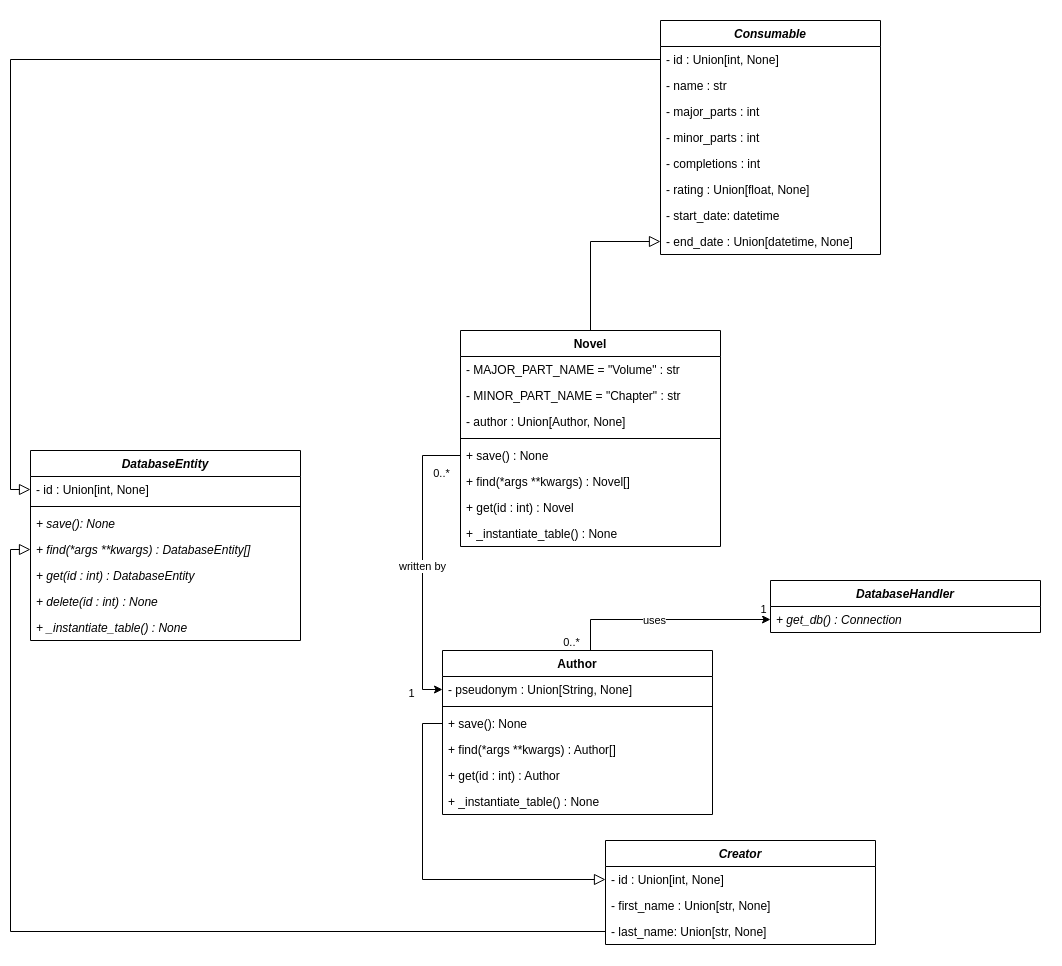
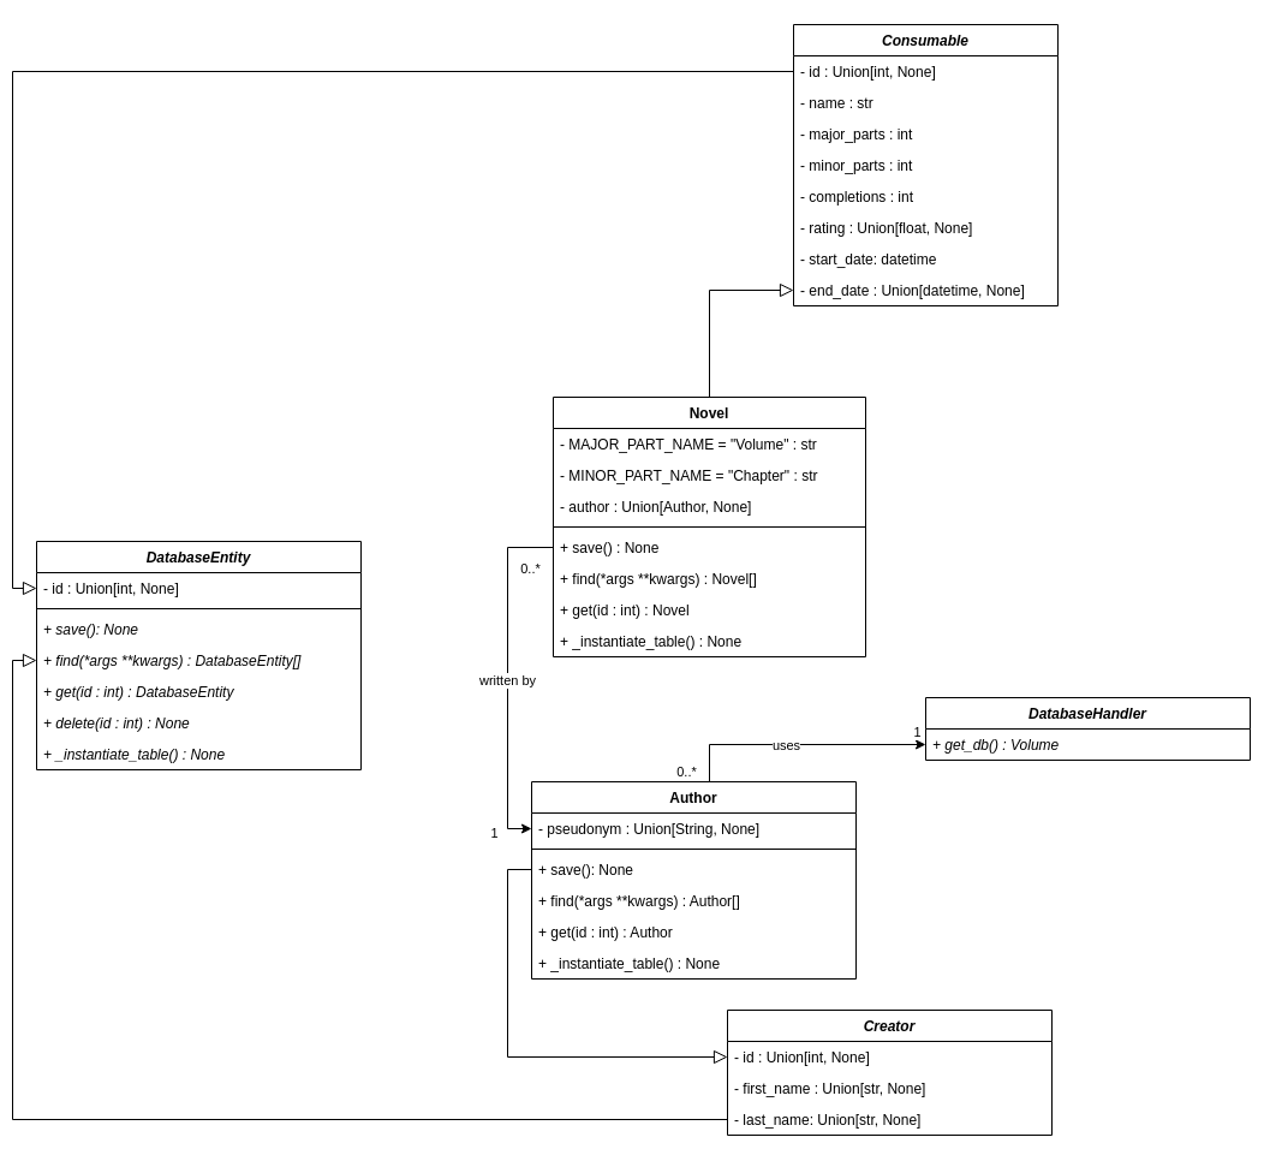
  <mxCell id="0" />
  <mxCell id="1" parent="0" />
  <mxCell id="2" value="Consumable" style="swimlane;fontStyle=3;align=center;verticalAlign=top;childLayout=stackLayout;horizontal=1;startSize=26;horizontalStack=0;resizeParent=1;resizeParentMax=0;resizeLast=0;collapsible=1;marginBottom=0;" parent="1" vertex="1"><mxGeometry x="650" y="20" width="220" height="234" as="geometry" /></mxCell>
  <mxCell id="3" value="- id : Union[int, None]" style="text;strokeColor=none;fillColor=none;align=left;verticalAlign=top;spacingLeft=4;spacingRight=4;overflow=hidden;rotatable=0;points=[[0,0.5],[1,0.5]];portConstraint=eastwest;" parent="2" vertex="1"><mxGeometry y="26" width="220" height="26" as="geometry" /></mxCell>
  <mxCell id="4" value="- name : str" style="text;strokeColor=none;fillColor=none;align=left;verticalAlign=top;spacingLeft=4;spacingRight=4;overflow=hidden;rotatable=0;points=[[0,0.5],[1,0.5]];portConstraint=eastwest;" parent="2" vertex="1"><mxGeometry y="52" width="220" height="26" as="geometry" /></mxCell>
  <mxCell id="5" value="- major_parts : int" style="text;strokeColor=none;fillColor=none;align=left;verticalAlign=top;spacingLeft=4;spacingRight=4;overflow=hidden;rotatable=0;points=[[0,0.5],[1,0.5]];portConstraint=eastwest;" parent="2" vertex="1"><mxGeometry y="78" width="220" height="26" as="geometry" /></mxCell>
  <mxCell id="6" value="- minor_parts : int" style="text;strokeColor=none;fillColor=none;align=left;verticalAlign=top;spacingLeft=4;spacingRight=4;overflow=hidden;rotatable=0;points=[[0,0.5],[1,0.5]];portConstraint=eastwest;" parent="2" vertex="1"><mxGeometry y="104" width="220" height="26" as="geometry" /></mxCell>
  <mxCell id="7" value="- completions : int" style="text;strokeColor=none;fillColor=none;align=left;verticalAlign=top;spacingLeft=4;spacingRight=4;overflow=hidden;rotatable=0;points=[[0,0.5],[1,0.5]];portConstraint=eastwest;" parent="2" vertex="1"><mxGeometry y="130" width="220" height="26" as="geometry" /></mxCell>
  <mxCell id="8" value="- rating : Union[float, None]" style="text;strokeColor=none;fillColor=none;align=left;verticalAlign=top;spacingLeft=4;spacingRight=4;overflow=hidden;rotatable=0;points=[[0,0.5],[1,0.5]];portConstraint=eastwest;" parent="2" vertex="1"><mxGeometry y="156" width="220" height="26" as="geometry" /></mxCell>
  <mxCell id="9" value="- start_date: datetime" style="text;strokeColor=none;fillColor=none;align=left;verticalAlign=top;spacingLeft=4;spacingRight=4;overflow=hidden;rotatable=0;points=[[0,0.5],[1,0.5]];portConstraint=eastwest;" parent="2" vertex="1"><mxGeometry y="182" width="220" height="26" as="geometry" /></mxCell>
  <mxCell id="10" value="- end_date : Union[datetime, None]" style="text;strokeColor=none;fillColor=none;align=left;verticalAlign=top;spacingLeft=4;spacingRight=4;overflow=hidden;rotatable=0;points=[[0,0.5],[1,0.5]];portConstraint=eastwest;" parent="2" vertex="1"><mxGeometry y="208" width="220" height="26" as="geometry" /></mxCell>
  <mxCell id="11" style="edgeStyle=orthogonalEdgeStyle;rounded=0;orthogonalLoop=1;jettySize=auto;html=1;endArrow=block;endFill=0;entryX=0;entryY=0.5;entryDx=0;entryDy=0;endSize=9;" parent="1" source="12" target="10" edge="1"><mxGeometry relative="1" as="geometry"><mxPoint x="650" y="327" as="targetPoint" /></mxGeometry></mxCell>
  <mxCell id="12" value="Novel" style="swimlane;fontStyle=1;align=center;verticalAlign=top;childLayout=stackLayout;horizontal=1;startSize=26;horizontalStack=0;resizeParent=1;resizeParentMax=0;resizeLast=0;collapsible=1;marginBottom=0;" parent="1" vertex="1"><mxGeometry x="450" y="330" width="260" height="216" as="geometry" /></mxCell>
  <mxCell id="13" value="- MAJOR_PART_NAME = &quot;Volume&quot; : str" style="text;strokeColor=none;fillColor=none;align=left;verticalAlign=top;spacingLeft=4;spacingRight=4;overflow=hidden;rotatable=0;points=[[0,0.5],[1,0.5]];portConstraint=eastwest;" parent="12" vertex="1"><mxGeometry y="26" width="260" height="26" as="geometry" /></mxCell>
  <mxCell id="14" value="- MINOR_PART_NAME = &quot;Chapter&quot; : str" style="text;strokeColor=none;fillColor=none;align=left;verticalAlign=top;spacingLeft=4;spacingRight=4;overflow=hidden;rotatable=0;points=[[0,0.5],[1,0.5]];portConstraint=eastwest;" parent="12" vertex="1"><mxGeometry y="52" width="260" height="26" as="geometry" /></mxCell>
  <mxCell id="15" value="- author : Union[Author, None]" style="text;strokeColor=none;fillColor=none;align=left;verticalAlign=top;spacingLeft=4;spacingRight=4;overflow=hidden;rotatable=0;points=[[0,0.5],[1,0.5]];portConstraint=eastwest;" parent="12" vertex="1"><mxGeometry y="78" width="260" height="26" as="geometry" /></mxCell>
  <mxCell id="16" value="" style="line;strokeWidth=1;fillColor=none;align=left;verticalAlign=middle;spacingTop=-1;spacingLeft=3;spacingRight=3;rotatable=0;labelPosition=right;points=[];portConstraint=eastwest;strokeColor=inherit;" parent="12" vertex="1"><mxGeometry y="104" width="260" height="8" as="geometry" /></mxCell>
  <mxCell id="17" value="+ save() : None" style="text;strokeColor=none;fillColor=none;align=left;verticalAlign=top;spacingLeft=4;spacingRight=4;overflow=hidden;rotatable=0;points=[[0,0.5],[1,0.5]];portConstraint=eastwest;fontStyle=0" parent="12" vertex="1"><mxGeometry y="112" width="260" height="26" as="geometry" /></mxCell>
  <mxCell id="18" value="+ find(*args **kwargs) : Novel[]" style="text;strokeColor=none;fillColor=none;align=left;verticalAlign=top;spacingLeft=4;spacingRight=4;overflow=hidden;rotatable=0;points=[[0,0.5],[1,0.5]];portConstraint=eastwest;fontStyle=0" parent="12" vertex="1"><mxGeometry y="138" width="260" height="26" as="geometry" /></mxCell>
  <mxCell id="19" value="+ get(id : int) : Novel" style="text;strokeColor=none;fillColor=none;align=left;verticalAlign=top;spacingLeft=4;spacingRight=4;overflow=hidden;rotatable=0;points=[[0,0.5],[1,0.5]];portConstraint=eastwest;fontStyle=0" parent="12" vertex="1"><mxGeometry y="164" width="260" height="26" as="geometry" /></mxCell>
  <mxCell id="20" value="+ _instantiate_table() : None" style="text;strokeColor=none;fillColor=none;align=left;verticalAlign=top;spacingLeft=4;spacingRight=4;overflow=hidden;rotatable=0;points=[[0,0.5],[1,0.5]];portConstraint=eastwest;fontStyle=0" parent="12" vertex="1"><mxGeometry y="190" width="260" height="26" as="geometry" /></mxCell>
  <mxCell id="21" style="edgeStyle=orthogonalEdgeStyle;rounded=0;orthogonalLoop=1;jettySize=auto;html=1;entryX=0;entryY=0.5;entryDx=0;entryDy=0;dashed=0;" parent="1" source="24" target="51" edge="1"><mxGeometry relative="1" as="geometry"><mxPoint x="680" y="630" as="targetPoint" /><Array as="points"><mxPoint x="580" y="619" /></Array></mxGeometry></mxCell>
  <mxCell id="22" value="uses" style="edgeLabel;html=1;align=center;verticalAlign=middle;resizable=0;points=[];" parent="21" vertex="1" connectable="0"><mxGeometry x="-0.107" relative="1" as="geometry"><mxPoint as="offset" /></mxGeometry></mxCell>
  <mxCell id="23" value="0..*" style="edgeLabel;html=1;align=center;verticalAlign=middle;resizable=0;points=[];" parent="21" vertex="1" connectable="0"><mxGeometry x="-0.913" relative="1" as="geometry"><mxPoint x="-20" as="offset" /></mxGeometry></mxCell>
  <mxCell id="24" value="Author" style="swimlane;fontStyle=1;align=center;verticalAlign=top;childLayout=stackLayout;horizontal=1;startSize=26;horizontalStack=0;resizeParent=1;resizeParentMax=0;resizeLast=0;collapsible=1;marginBottom=0;" parent="1" vertex="1"><mxGeometry x="432" y="650" width="270" height="164" as="geometry" /></mxCell>
  <mxCell id="25" value="- pseudonym : Union[String, None]" style="text;strokeColor=none;fillColor=none;align=left;verticalAlign=top;spacingLeft=4;spacingRight=4;overflow=hidden;rotatable=0;points=[[0,0.5],[1,0.5]];portConstraint=eastwest;" parent="24" vertex="1"><mxGeometry y="26" width="270" height="26" as="geometry" /></mxCell>
  <mxCell id="26" value="" style="line;strokeWidth=1;fillColor=none;align=left;verticalAlign=middle;spacingTop=-1;spacingLeft=3;spacingRight=3;rotatable=0;labelPosition=right;points=[];portConstraint=eastwest;strokeColor=inherit;" parent="24" vertex="1"><mxGeometry y="52" width="270" height="8" as="geometry" /></mxCell>
  <mxCell id="27" value="+ save(): None" style="text;strokeColor=none;fillColor=none;align=left;verticalAlign=top;spacingLeft=4;spacingRight=4;overflow=hidden;rotatable=0;points=[[0,0.5],[1,0.5]];portConstraint=eastwest;fontStyle=0" parent="24" vertex="1"><mxGeometry y="60" width="270" height="26" as="geometry" /></mxCell>
  <mxCell id="28" value="+ find(*args **kwargs) : Author[]" style="text;strokeColor=none;fillColor=none;align=left;verticalAlign=top;spacingLeft=4;spacingRight=4;overflow=hidden;rotatable=0;points=[[0,0.5],[1,0.5]];portConstraint=eastwest;fontStyle=0" parent="24" vertex="1"><mxGeometry y="86" width="270" height="26" as="geometry" /></mxCell>
  <mxCell id="29" value="+ get(id : int) : Author" style="text;strokeColor=none;fillColor=none;align=left;verticalAlign=top;spacingLeft=4;spacingRight=4;overflow=hidden;rotatable=0;points=[[0,0.5],[1,0.5]];portConstraint=eastwest;fontStyle=0" parent="24" vertex="1"><mxGeometry y="112" width="270" height="26" as="geometry" /></mxCell>
  <mxCell id="30" value="+ _instantiate_table() : None" style="text;strokeColor=none;fillColor=none;align=left;verticalAlign=top;spacingLeft=4;spacingRight=4;overflow=hidden;rotatable=0;points=[[0,0.5],[1,0.5]];portConstraint=eastwest;fontStyle=0" parent="24" vertex="1"><mxGeometry y="138" width="270" height="26" as="geometry" /></mxCell>
  <mxCell id="31" value="Creator" style="swimlane;fontStyle=3;align=center;verticalAlign=top;childLayout=stackLayout;horizontal=1;startSize=26;horizontalStack=0;resizeParent=1;resizeParentMax=0;resizeLast=0;collapsible=1;marginBottom=0;" parent="1" vertex="1"><mxGeometry x="595" y="840" width="270" height="104" as="geometry" /></mxCell>
  <mxCell id="32" value="- id : Union[int, None]" style="text;strokeColor=none;fillColor=none;align=left;verticalAlign=top;spacingLeft=4;spacingRight=4;overflow=hidden;rotatable=0;points=[[0,0.5],[1,0.5]];portConstraint=eastwest;" parent="31" vertex="1"><mxGeometry y="26" width="270" height="26" as="geometry" /></mxCell>
  <mxCell id="33" value="- first_name : Union[str, None]" style="text;strokeColor=none;fillColor=none;align=left;verticalAlign=top;spacingLeft=4;spacingRight=4;overflow=hidden;rotatable=0;points=[[0,0.5],[1,0.5]];portConstraint=eastwest;" parent="31" vertex="1"><mxGeometry y="52" width="270" height="26" as="geometry" /></mxCell>
  <mxCell id="34" value="- last_name: Union[str, None]" style="text;strokeColor=none;fillColor=none;align=left;verticalAlign=top;spacingLeft=4;spacingRight=4;overflow=hidden;rotatable=0;points=[[0,0.5],[1,0.5]];portConstraint=eastwest;" parent="31" vertex="1"><mxGeometry y="78" width="270" height="26" as="geometry" /></mxCell>
  <mxCell id="35" style="edgeStyle=orthogonalEdgeStyle;rounded=0;orthogonalLoop=1;jettySize=auto;html=1;exitX=0;exitY=0.5;exitDx=0;exitDy=0;entryX=0;entryY=0.5;entryDx=0;entryDy=0;endArrow=block;endFill=0;endSize=9;" parent="1" source="27" target="32" edge="1"><mxGeometry relative="1" as="geometry" /></mxCell>
  <mxCell id="36" value="1" style="edgeLabel;html=1;align=center;verticalAlign=middle;resizable=0;points=[];" parent="1" vertex="1" connectable="0"><mxGeometry x="369.995" y="579.997" as="geometry"><mxPoint x="31" y="113" as="offset" /></mxGeometry></mxCell>
  <mxCell id="37" style="edgeStyle=orthogonalEdgeStyle;rounded=0;orthogonalLoop=1;jettySize=auto;html=1;entryX=0;entryY=0.5;entryDx=0;entryDy=0;" parent="1" source="17" target="25" edge="1"><mxGeometry relative="1" as="geometry" /></mxCell>
  <mxCell id="38" value="written by" style="edgeLabel;html=1;align=center;verticalAlign=middle;resizable=0;points=[];" parent="37" vertex="1" connectable="0"><mxGeometry x="0.011" y="-1" relative="1" as="geometry"><mxPoint as="offset" /></mxGeometry></mxCell>
  <mxCell id="39" value="0..*" style="edgeLabel;html=1;align=center;verticalAlign=middle;resizable=0;points=[];" parent="1" vertex="1" connectable="0"><mxGeometry x="399.995" y="359.997" as="geometry"><mxPoint x="31" y="113" as="offset" /></mxGeometry></mxCell>
  <mxCell id="40" value="DatabaseEntity" style="swimlane;fontStyle=3;align=center;verticalAlign=top;childLayout=stackLayout;horizontal=1;startSize=26;horizontalStack=0;resizeParent=1;resizeParentMax=0;resizeLast=0;collapsible=1;marginBottom=0;" parent="1" vertex="1"><mxGeometry x="20" y="450" width="270" height="190" as="geometry" /></mxCell>
  <mxCell id="41" value="- id : Union[int, None]" style="text;strokeColor=none;fillColor=none;align=left;verticalAlign=top;spacingLeft=4;spacingRight=4;overflow=hidden;rotatable=0;points=[[0,0.5],[1,0.5]];portConstraint=eastwest;" parent="40" vertex="1"><mxGeometry y="26" width="270" height="26" as="geometry" /></mxCell>
  <mxCell id="42" value="" style="line;strokeWidth=1;fillColor=none;align=left;verticalAlign=middle;spacingTop=-1;spacingLeft=3;spacingRight=3;rotatable=0;labelPosition=right;points=[];portConstraint=eastwest;strokeColor=inherit;" parent="40" vertex="1"><mxGeometry y="52" width="270" height="8" as="geometry" /></mxCell>
  <mxCell id="43" value="+ save(): None" style="text;strokeColor=none;fillColor=none;align=left;verticalAlign=top;spacingLeft=4;spacingRight=4;overflow=hidden;rotatable=0;points=[[0,0.5],[1,0.5]];portConstraint=eastwest;fontStyle=2" parent="40" vertex="1"><mxGeometry y="60" width="270" height="26" as="geometry" /></mxCell>
  <mxCell id="44" value="+ find(*args **kwargs) : DatabaseEntity[]" style="text;strokeColor=none;fillColor=none;align=left;verticalAlign=top;spacingLeft=4;spacingRight=4;overflow=hidden;rotatable=0;points=[[0,0.5],[1,0.5]];portConstraint=eastwest;fontStyle=2" parent="40" vertex="1"><mxGeometry y="86" width="270" height="26" as="geometry" /></mxCell>
  <mxCell id="45" value="+ get(id : int) : DatabaseEntity" style="text;strokeColor=none;fillColor=none;align=left;verticalAlign=top;spacingLeft=4;spacingRight=4;overflow=hidden;rotatable=0;points=[[0,0.5],[1,0.5]];portConstraint=eastwest;fontStyle=2" parent="40" vertex="1"><mxGeometry y="112" width="270" height="26" as="geometry" /></mxCell>
  <mxCell id="46" value="+ delete(id : int) : None" style="text;strokeColor=none;fillColor=none;align=left;verticalAlign=top;spacingLeft=4;spacingRight=4;overflow=hidden;rotatable=0;points=[[0,0.5],[1,0.5]];portConstraint=eastwest;fontStyle=2" vertex="1" parent="40"><mxGeometry y="138" width="270" height="26" as="geometry" /></mxCell>
  <mxCell id="47" value="+ _instantiate_table() : None" style="text;strokeColor=none;fillColor=none;align=left;verticalAlign=top;spacingLeft=4;spacingRight=4;overflow=hidden;rotatable=0;points=[[0,0.5],[1,0.5]];portConstraint=eastwest;fontStyle=2" parent="40" vertex="1"><mxGeometry y="164" width="270" height="26" as="geometry" /></mxCell>
  <mxCell id="48" style="edgeStyle=orthogonalEdgeStyle;rounded=0;orthogonalLoop=1;jettySize=auto;html=1;entryX=0;entryY=0.5;entryDx=0;entryDy=0;endArrow=block;endFill=0;endSize=9;exitX=0;exitY=0.5;exitDx=0;exitDy=0;" parent="1" source="34" target="44" edge="1"><mxGeometry relative="1" as="geometry"><mxPoint x="595" y="991" as="sourcePoint" /></mxGeometry></mxCell>
  <mxCell id="49" style="edgeStyle=orthogonalEdgeStyle;rounded=0;orthogonalLoop=1;jettySize=auto;html=1;entryX=0;entryY=0.5;entryDx=0;entryDy=0;endArrow=block;endFill=0;endSize=9;" parent="1" source="3" target="41" edge="1"><mxGeometry relative="1" as="geometry" /></mxCell>
  <mxCell id="50" value="DatabaseHandler" style="swimlane;fontStyle=3;align=center;verticalAlign=top;childLayout=stackLayout;horizontal=1;startSize=26;horizontalStack=0;resizeParent=1;resizeParentMax=0;resizeLast=0;collapsible=1;marginBottom=0;" parent="1" vertex="1"><mxGeometry x="760" y="580" width="270" height="52" as="geometry" /></mxCell>
- <mxCell id="51" value="+ get_db() : Connection" style="text;strokeColor=none;fillColor=none;align=left;verticalAlign=top;spacingLeft=4;spacingRight=4;overflow=hidden;rotatable=0;points=[[0,0.5],[1,0.5]];portConstraint=eastwest;fontStyle=2" parent="50" vertex="1"><mxGeometry y="26" width="270" height="26" as="geometry" /></mxCell>
+ <mxCell id="51" value="+ get_db() : Volume" style="text;strokeColor=none;fillColor=none;align=left;verticalAlign=top;spacingLeft=4;spacingRight=4;overflow=hidden;rotatable=0;points=[[0,0.5],[1,0.5]];portConstraint=eastwest;fontStyle=2" parent="50" vertex="1"><mxGeometry y="26" width="270" height="26" as="geometry" /></mxCell>
  <mxCell id="52" value="1" style="edgeLabel;html=1;align=center;verticalAlign=middle;resizable=0;points=[];" parent="1" vertex="1" connectable="0"><mxGeometry x="610" y="588" as="geometry"><mxPoint x="142" y="20" as="offset" /></mxGeometry></mxCell>
